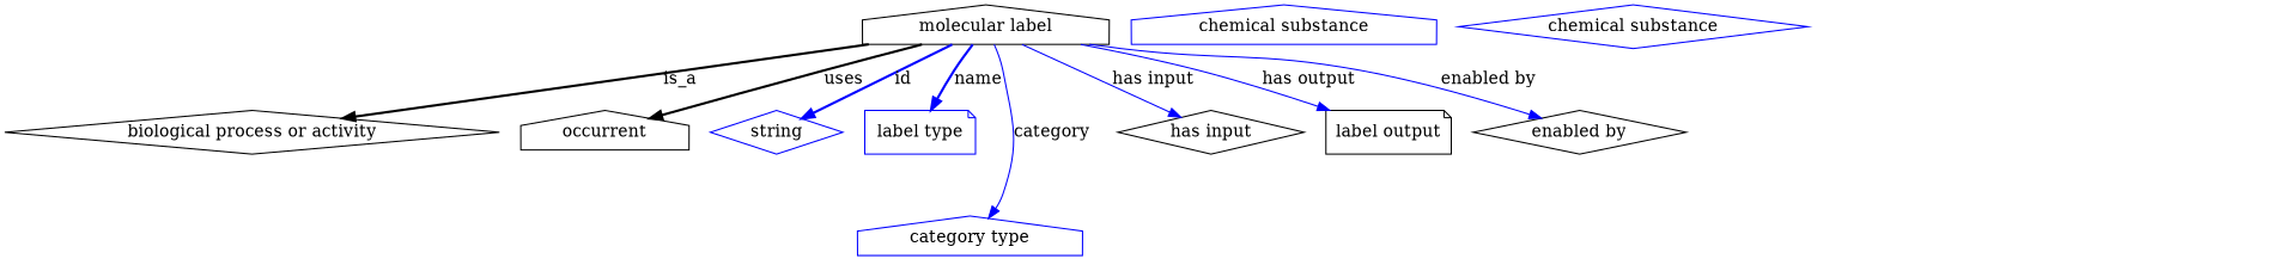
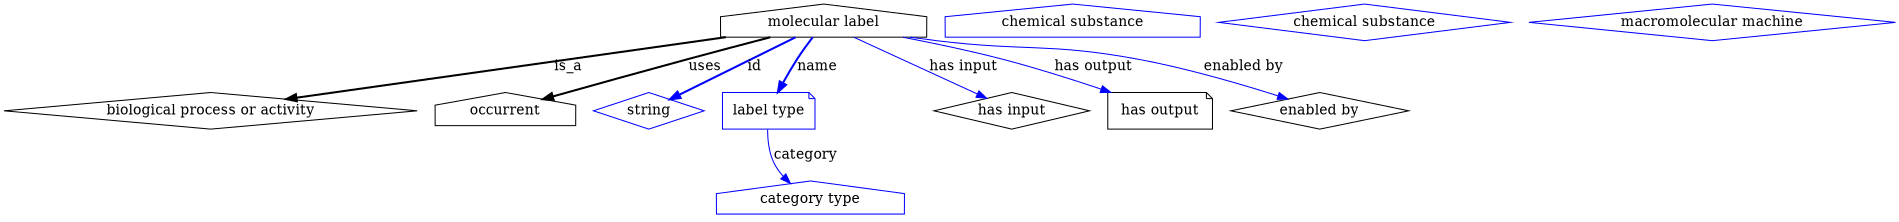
  digraph {
    node [shape=diamond]
    edge [style=bold color=blue]
    n1 [height=0.5 label="molecular label" shape=house width=2.0943]
    "biological process or activity" [height=0.5 width=3.1414]
    occurrent [height=0.5 shape=house width=1.2277]
    n4 [color=blue height=0.5 label=string width=0.84854]
    n5 [color=blue height=0.5 label="label type" shape=note width=1.2638]
    n6 [color=blue height=0.5 label="category type" shape=house width=1.6249]
    "has input" [height=0.5 width=1.1916]
-   "has output" [height=0.5 shape=note width=1.3179 label="label output"]
+   "has output" [height=0.5 shape=note width=1.3179]
    "enabled by" [height=0.5 width=1.3721]
    n10 [color=blue height=0.5 label="chemical substance" shape=house width=2.2026]
    n11 [color=blue height=0.5 label="chemical substance" width=2.2026]
+   n12 [color=blue height=0.5 label="macromolecular machine" width=2.8164]
    n1 -> "biological process or activity" [label=is_a color=""]
    n1 -> occurrent [label=uses color=""]
    n1 -> n4 [label=id]
    n1 -> n5 [label=name]
-   n1 -> n6 [label=category style=solid]
+   n5 -> n6 [label=category style=solid]
    n1 -> "has input" [label="has input" style=solid]
    n1 -> "has output" [label="has output" style=solid]
    n1 -> "enabled by" [label="enabled by" style=solid]
  }
